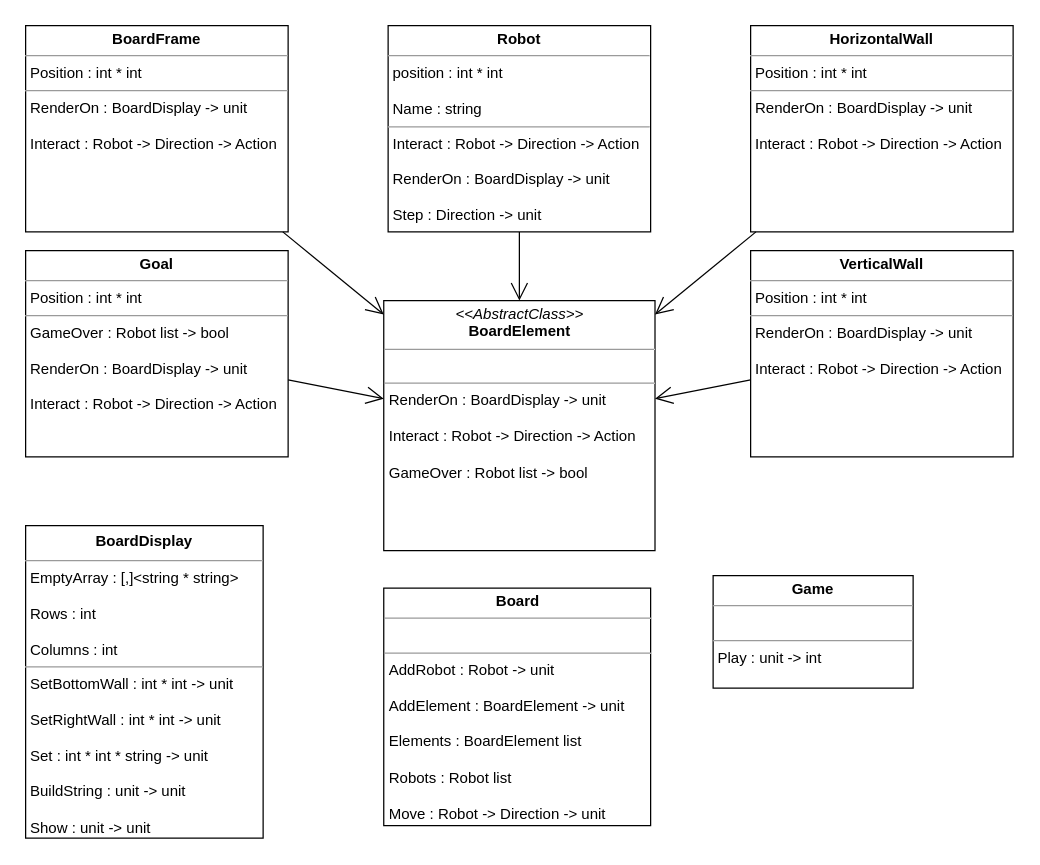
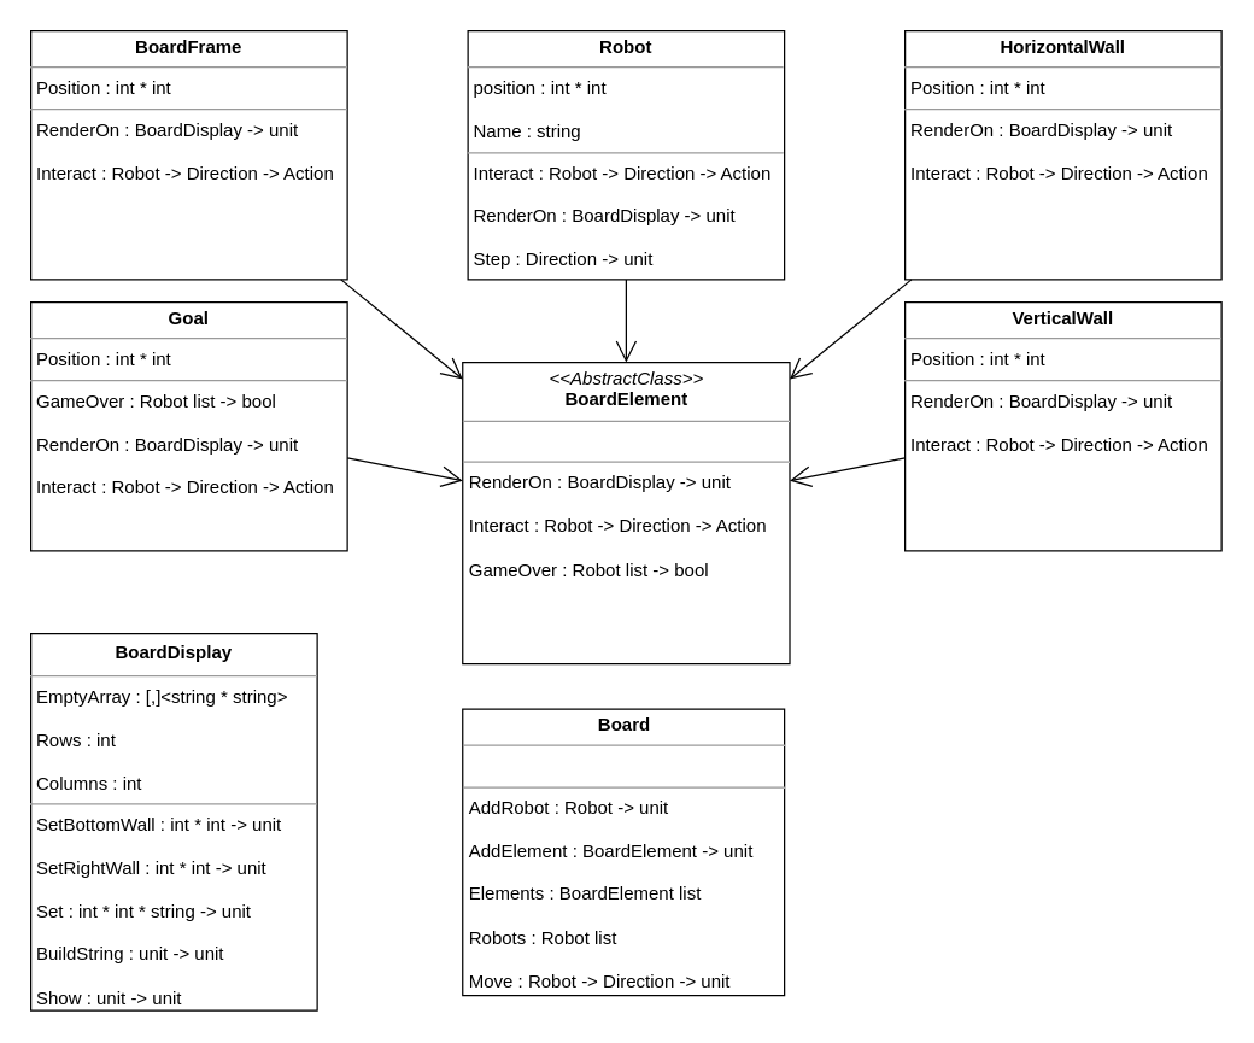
  <mxCell id="0" />
  <mxCell id="1" parent="0" />
  <mxCell id="2" value="" style="endArrow=open;endFill=1;endSize=12;html=1;rounded=0;" parent="1" source="5" target="3" edge="1"><mxGeometry width="160" relative="1" as="geometry"><mxPoint x="437.5" y="374" as="sourcePoint" /><mxPoint x="437.5" y="270" as="targetPoint" /></mxGeometry></mxCell>
  <mxCell id="3" value="&lt;p style=&quot;margin: 0px ; margin-top: 4px ; text-align: center&quot;&gt;&lt;i&gt;&amp;lt;&amp;lt;AbstractClass&amp;gt;&amp;gt;&lt;/i&gt;&lt;br&gt;&lt;b&gt;BoardElement&lt;/b&gt;&lt;/p&gt;&lt;hr size=&quot;1&quot;&gt;&lt;p style=&quot;margin: 0px ; margin-left: 4px&quot;&gt;&lt;br&gt;&lt;/p&gt;&lt;hr size=&quot;1&quot;&gt;&lt;p style=&quot;margin: 0px ; margin-left: 4px&quot;&gt;RenderOn : BoardDisplay -&amp;gt; unit&lt;/p&gt;&lt;p style=&quot;margin: 0px ; margin-left: 4px&quot;&gt;&lt;br&gt;&lt;/p&gt;&lt;p style=&quot;margin: 0px ; margin-left: 4px&quot;&gt;Interact : Robot -&amp;gt; Direction -&amp;gt; Action&lt;/p&gt;&lt;p style=&quot;margin: 0px ; margin-left: 4px&quot;&gt;&lt;br&gt;&lt;/p&gt;&lt;p style=&quot;margin: 0px ; margin-left: 4px&quot;&gt;GameOver : Robot list -&amp;gt; bool&lt;/p&gt;&lt;p style=&quot;margin: 0px ; margin-left: 4px&quot;&gt;&lt;br&gt;&lt;/p&gt;" style="verticalAlign=top;align=left;overflow=fill;fontSize=12;fontFamily=Helvetica;html=1;" vertex="1" parent="1"><mxGeometry x="306.5" y="240" width="217" height="200" as="geometry" /></mxCell>
  <mxCell id="4" value="&lt;p style=&quot;margin: 4px 0px 0px ; text-align: center ; line-height: 1.5&quot;&gt;&lt;b&gt;BoardDisplay&lt;/b&gt;&lt;/p&gt;&lt;hr size=&quot;1&quot;&gt;&lt;p style=&quot;margin: 0px ; margin-left: 4px&quot;&gt;EmptyArray : [,]&amp;lt;string * string&amp;gt;&lt;/p&gt;&lt;p style=&quot;margin: 0px ; margin-left: 4px&quot;&gt;&lt;br&gt;&lt;/p&gt;&lt;p style=&quot;margin: 0px ; margin-left: 4px&quot;&gt;&lt;span&gt;Rows : int&lt;/span&gt;&lt;br&gt;&lt;/p&gt;&lt;p style=&quot;margin: 0px ; margin-left: 4px&quot;&gt;&lt;br&gt;&lt;/p&gt;&lt;p style=&quot;margin: 0px ; margin-left: 4px&quot;&gt;Columns : int&lt;/p&gt;&lt;hr size=&quot;1&quot;&gt;&lt;p style=&quot;margin: 0px ; margin-left: 4px&quot;&gt;SetBottomWall : int * int -&amp;gt; unit&lt;/p&gt;&lt;p style=&quot;margin: 0px ; margin-left: 4px&quot;&gt;&lt;br&gt;&lt;/p&gt;&lt;p style=&quot;margin: 0px ; margin-left: 4px&quot;&gt;SetRightWall : int * int -&amp;gt; unit&lt;/p&gt;&lt;p style=&quot;margin: 0px ; margin-left: 4px&quot;&gt;&lt;br&gt;&lt;/p&gt;&lt;p style=&quot;margin: 0px ; margin-left: 4px&quot;&gt;Set : int * int * string -&amp;gt; unit&lt;/p&gt;&lt;p style=&quot;margin: 0px ; margin-left: 4px&quot;&gt;&lt;br&gt;&lt;/p&gt;&lt;p style=&quot;margin: 0px ; margin-left: 4px&quot;&gt;BuildString : unit -&amp;gt; unit&lt;/p&gt;&lt;p style=&quot;margin: 0px ; margin-left: 4px&quot;&gt;&lt;br&gt;&lt;/p&gt;&lt;p style=&quot;margin: 0px ; margin-left: 4px&quot;&gt;Show : unit -&amp;gt; unit&lt;/p&gt;&lt;p style=&quot;margin: 0px ; margin-left: 4px&quot;&gt;&lt;br&gt;&lt;/p&gt;" style="verticalAlign=top;align=left;overflow=fill;fontSize=12;fontFamily=Helvetica;html=1;rounded=0;fillColor=default;gradientColor=none;" vertex="1" parent="1"><mxGeometry x="20" y="420" width="190" height="250" as="geometry" /></mxCell>
  <mxCell id="5" value="&lt;p style=&quot;margin: 0px ; margin-top: 4px ; text-align: center&quot;&gt;&lt;b&gt;Robot&lt;/b&gt;&lt;/p&gt;&lt;hr size=&quot;1&quot;&gt;&lt;p style=&quot;margin: 0px ; margin-left: 4px&quot;&gt;position : int * int&lt;/p&gt;&lt;p style=&quot;margin: 0px ; margin-left: 4px&quot;&gt;&lt;br&gt;&lt;/p&gt;&lt;p style=&quot;margin: 0px ; margin-left: 4px&quot;&gt;Name : string&lt;/p&gt;&lt;hr size=&quot;1&quot;&gt;&lt;p style=&quot;margin: 0px ; margin-left: 4px&quot;&gt;Interact : Robot -&amp;gt; Direction -&amp;gt; Action&lt;/p&gt;&lt;p style=&quot;margin: 0px ; margin-left: 4px&quot;&gt;&lt;br&gt;&lt;/p&gt;&lt;p style=&quot;margin: 0px ; margin-left: 4px&quot;&gt;RenderOn : BoardDisplay -&amp;gt; unit&lt;/p&gt;&lt;p style=&quot;margin: 0px ; margin-left: 4px&quot;&gt;&lt;br&gt;&lt;/p&gt;&lt;p style=&quot;margin: 0px ; margin-left: 4px&quot;&gt;Step : Direction -&amp;gt; unit&lt;/p&gt;" style="verticalAlign=top;align=left;overflow=fill;fontSize=12;fontFamily=Helvetica;html=1;rounded=0;fillColor=default;gradientColor=none;" vertex="1" parent="1"><mxGeometry x="310" y="20" width="210" height="165" as="geometry" /></mxCell>
  <mxCell id="6" value="&lt;p style=&quot;margin: 0px ; margin-top: 4px ; text-align: center&quot;&gt;&lt;b&gt;Goal&lt;/b&gt;&lt;/p&gt;&lt;hr size=&quot;1&quot;&gt;&lt;p style=&quot;margin: 0px ; margin-left: 4px&quot;&gt;Position : int * int&lt;/p&gt;&lt;hr size=&quot;1&quot;&gt;&lt;p style=&quot;margin: 0px ; margin-left: 4px&quot;&gt;GameOver : Robot list -&amp;gt; bool&lt;/p&gt;&lt;p style=&quot;margin: 0px ; margin-left: 4px&quot;&gt;&lt;br&gt;&lt;/p&gt;&lt;p style=&quot;margin: 0px ; margin-left: 4px&quot;&gt;RenderOn : BoardDisplay -&amp;gt; unit&lt;/p&gt;&lt;p style=&quot;margin: 0px ; margin-left: 4px&quot;&gt;&lt;br&gt;&lt;/p&gt;&lt;p style=&quot;margin: 0px ; margin-left: 4px&quot;&gt;Interact : Robot -&amp;gt; Direction -&amp;gt; Action&lt;/p&gt;&lt;p style=&quot;margin: 0px ; margin-left: 4px&quot;&gt;&lt;br&gt;&lt;/p&gt;" style="verticalAlign=top;align=left;overflow=fill;fontSize=12;fontFamily=Helvetica;html=1;rounded=0;fillColor=default;gradientColor=none;" vertex="1" parent="1"><mxGeometry x="20" y="200" width="210" height="165" as="geometry" /></mxCell>
  <mxCell id="7" value="" style="endArrow=open;endFill=1;endSize=12;html=1;rounded=0;" edge="1" parent="1" source="6" target="3"><mxGeometry width="160" relative="1" as="geometry"><mxPoint x="330" y="360" as="sourcePoint" /><mxPoint x="416.098" y="330" as="targetPoint" /></mxGeometry></mxCell>
  <mxCell id="8" value="&lt;p style=&quot;margin: 0px ; margin-top: 4px ; text-align: center&quot;&gt;&lt;b&gt;BoardFrame&lt;/b&gt;&lt;/p&gt;&lt;hr size=&quot;1&quot;&gt;&lt;p style=&quot;margin: 0px ; margin-left: 4px&quot;&gt;Position : int * int&lt;/p&gt;&lt;hr size=&quot;1&quot;&gt;&lt;p style=&quot;margin: 0px ; margin-left: 4px&quot;&gt;RenderOn : BoardDisplay -&amp;gt; unit&lt;/p&gt;&lt;p style=&quot;margin: 0px ; margin-left: 4px&quot;&gt;&lt;br&gt;&lt;/p&gt;&lt;p style=&quot;margin: 0px ; margin-left: 4px&quot;&gt;Interact : Robot -&amp;gt; Direction -&amp;gt; Action&lt;/p&gt;" style="verticalAlign=top;align=left;overflow=fill;fontSize=12;fontFamily=Helvetica;html=1;rounded=0;fillColor=default;gradientColor=none;" vertex="1" parent="1"><mxGeometry x="20" y="20" width="210" height="165" as="geometry" /></mxCell>
  <mxCell id="9" value="" style="endArrow=open;endFill=1;endSize=12;html=1;rounded=0;" edge="1" parent="1" source="8" target="3"><mxGeometry width="160" relative="1" as="geometry"><mxPoint x="170" y="350" as="sourcePoint" /><mxPoint x="170" y="310" as="targetPoint" /></mxGeometry></mxCell>
  <mxCell id="10" value="&lt;p style=&quot;margin: 0px ; margin-top: 4px ; text-align: center&quot;&gt;&lt;b&gt;VerticalWall&lt;/b&gt;&lt;/p&gt;&lt;hr size=&quot;1&quot;&gt;&lt;p style=&quot;margin: 0px ; margin-left: 4px&quot;&gt;Position : int * int&lt;br&gt;&lt;/p&gt;&lt;hr size=&quot;1&quot;&gt;&lt;p style=&quot;margin: 0px ; margin-left: 4px&quot;&gt;RenderOn : BoardDisplay -&amp;gt; unit&lt;/p&gt;&lt;p style=&quot;margin: 0px ; margin-left: 4px&quot;&gt;&lt;br&gt;&lt;/p&gt;&lt;p style=&quot;margin: 0px ; margin-left: 4px&quot;&gt;Interact : Robot -&amp;gt; Direction -&amp;gt; Action&lt;/p&gt;" style="verticalAlign=top;align=left;overflow=fill;fontSize=12;fontFamily=Helvetica;html=1;rounded=0;fillColor=default;gradientColor=none;" vertex="1" parent="1"><mxGeometry x="600" y="200" width="210" height="165" as="geometry" /></mxCell>
  <mxCell id="11" value="" style="endArrow=open;endFill=1;endSize=12;html=1;rounded=0;" edge="1" parent="1" source="10" target="3"><mxGeometry width="160" relative="1" as="geometry"><mxPoint x="720.949" y="355" as="sourcePoint" /><mxPoint x="670.002" y="300" as="targetPoint" /></mxGeometry></mxCell>
  <mxCell id="12" value="&lt;p style=&quot;margin: 0px ; margin-top: 4px ; text-align: center&quot;&gt;&lt;b&gt;HorizontalWall&lt;/b&gt;&lt;/p&gt;&lt;hr size=&quot;1&quot;&gt;&lt;p style=&quot;margin: 0px ; margin-left: 4px&quot;&gt;Position : int * int&lt;br&gt;&lt;/p&gt;&lt;hr size=&quot;1&quot;&gt;&lt;p style=&quot;margin: 0px ; margin-left: 4px&quot;&gt;RenderOn : BoardDisplay -&amp;gt; unit&lt;/p&gt;&lt;p style=&quot;margin: 0px ; margin-left: 4px&quot;&gt;&lt;br&gt;&lt;/p&gt;&lt;p style=&quot;margin: 0px ; margin-left: 4px&quot;&gt;Interact : Robot -&amp;gt; Direction -&amp;gt; Action&lt;br&gt;&lt;/p&gt;" style="verticalAlign=top;align=left;overflow=fill;fontSize=12;fontFamily=Helvetica;html=1;rounded=0;fillColor=default;gradientColor=none;" vertex="1" parent="1"><mxGeometry x="600" y="20" width="210" height="165" as="geometry" /></mxCell>
  <mxCell id="13" value="" style="endArrow=open;endFill=1;endSize=12;html=1;rounded=0;" edge="1" parent="1" source="12" target="3"><mxGeometry width="160" relative="1" as="geometry"><mxPoint x="240" y="147.802" as="sourcePoint" /><mxPoint x="316.5" y="173.522" as="targetPoint" /></mxGeometry></mxCell>
  <mxCell id="14" value="&lt;p style=&quot;margin: 0px ; margin-top: 4px ; text-align: center&quot;&gt;&lt;b&gt;Board&lt;/b&gt;&lt;/p&gt;&lt;hr size=&quot;1&quot;&gt;&lt;p style=&quot;margin: 0px ; margin-left: 4px&quot;&gt;&lt;br&gt;&lt;/p&gt;&lt;hr size=&quot;1&quot;&gt;&lt;p style=&quot;margin: 0px ; margin-left: 4px&quot;&gt;AddRobot : Robot -&amp;gt; unit&lt;/p&gt;&lt;p style=&quot;margin: 0px ; margin-left: 4px&quot;&gt;&lt;br&gt;&lt;/p&gt;&lt;p style=&quot;margin: 0px ; margin-left: 4px&quot;&gt;AddElement : BoardElement -&amp;gt; unit&lt;/p&gt;&lt;p style=&quot;margin: 0px ; margin-left: 4px&quot;&gt;&lt;br&gt;&lt;/p&gt;&lt;p style=&quot;margin: 0px ; margin-left: 4px&quot;&gt;Elements : BoardElement list&lt;/p&gt;&lt;p style=&quot;margin: 0px ; margin-left: 4px&quot;&gt;&lt;br&gt;&lt;/p&gt;&lt;p style=&quot;margin: 0px ; margin-left: 4px&quot;&gt;Robots : Robot list&lt;/p&gt;&lt;p style=&quot;margin: 0px ; margin-left: 4px&quot;&gt;&lt;br&gt;&lt;/p&gt;&lt;p style=&quot;margin: 0px ; margin-left: 4px&quot;&gt;Move : Robot -&amp;gt; Direction -&amp;gt; unit&lt;/p&gt;" style="verticalAlign=top;align=left;overflow=fill;fontSize=12;fontFamily=Helvetica;html=1;rounded=0;fillColor=default;gradientColor=none;" vertex="1" parent="1"><mxGeometry x="306.5" y="470" width="213.5" height="190" as="geometry" /></mxCell>
- <mxCell id="15" value="&lt;p style=&quot;margin: 0px ; margin-top: 4px ; text-align: center&quot;&gt;&lt;b&gt;Game&lt;/b&gt;&lt;/p&gt;&lt;hr size=&quot;1&quot;&gt;&lt;p style=&quot;margin: 0px ; margin-left: 4px&quot;&gt;&lt;br&gt;&lt;/p&gt;&lt;hr size=&quot;1&quot;&gt;&lt;p style=&quot;margin: 0px ; margin-left: 4px&quot;&gt;Play : unit -&amp;gt; int&lt;/p&gt;" style="verticalAlign=top;align=left;overflow=fill;fontSize=12;fontFamily=Helvetica;html=1;rounded=0;fillColor=default;gradientColor=none;" vertex="1" parent="1"><mxGeometry x="570" y="460" width="160" height="90" as="geometry" /></mxCell>
